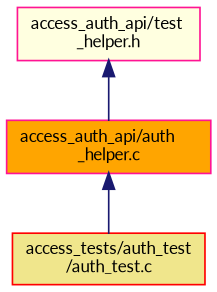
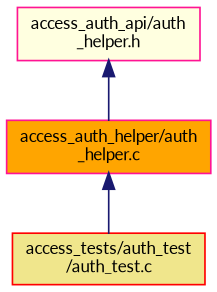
  digraph {
    fontname=Lato
    node [color=deeppink fontname=Lato fontsize=10 shape=record style=filled]
    edge [color=midnightblue dir=back fontname=Lato fontsize=10 labelfontname=Helvetica labelfontsize=10 style=solid]
-   n1 [fillcolor=lightyellow fontcolor=black height=0.2 label="access_auth_api/test\l_helper.h" width=0.4]
-   n2 [fillcolor=orange height=0.2 label="access_auth_api/auth\l_helper.c" width=0.4]
+   n1 [fillcolor=lightyellow fontcolor=black height=0.2 label="access_auth_api/auth\l_helper.h" width=0.4]
+   n2 [fillcolor=orange height=0.2 label="access_auth_helper/auth\l_helper.c" width=0.4]
    n3 [color=red fillcolor=khaki height=0.2 label="access_tests/auth_test\l/auth_test.c" width=0.4]
    n1 -> n2
    n2 -> n3
  }
